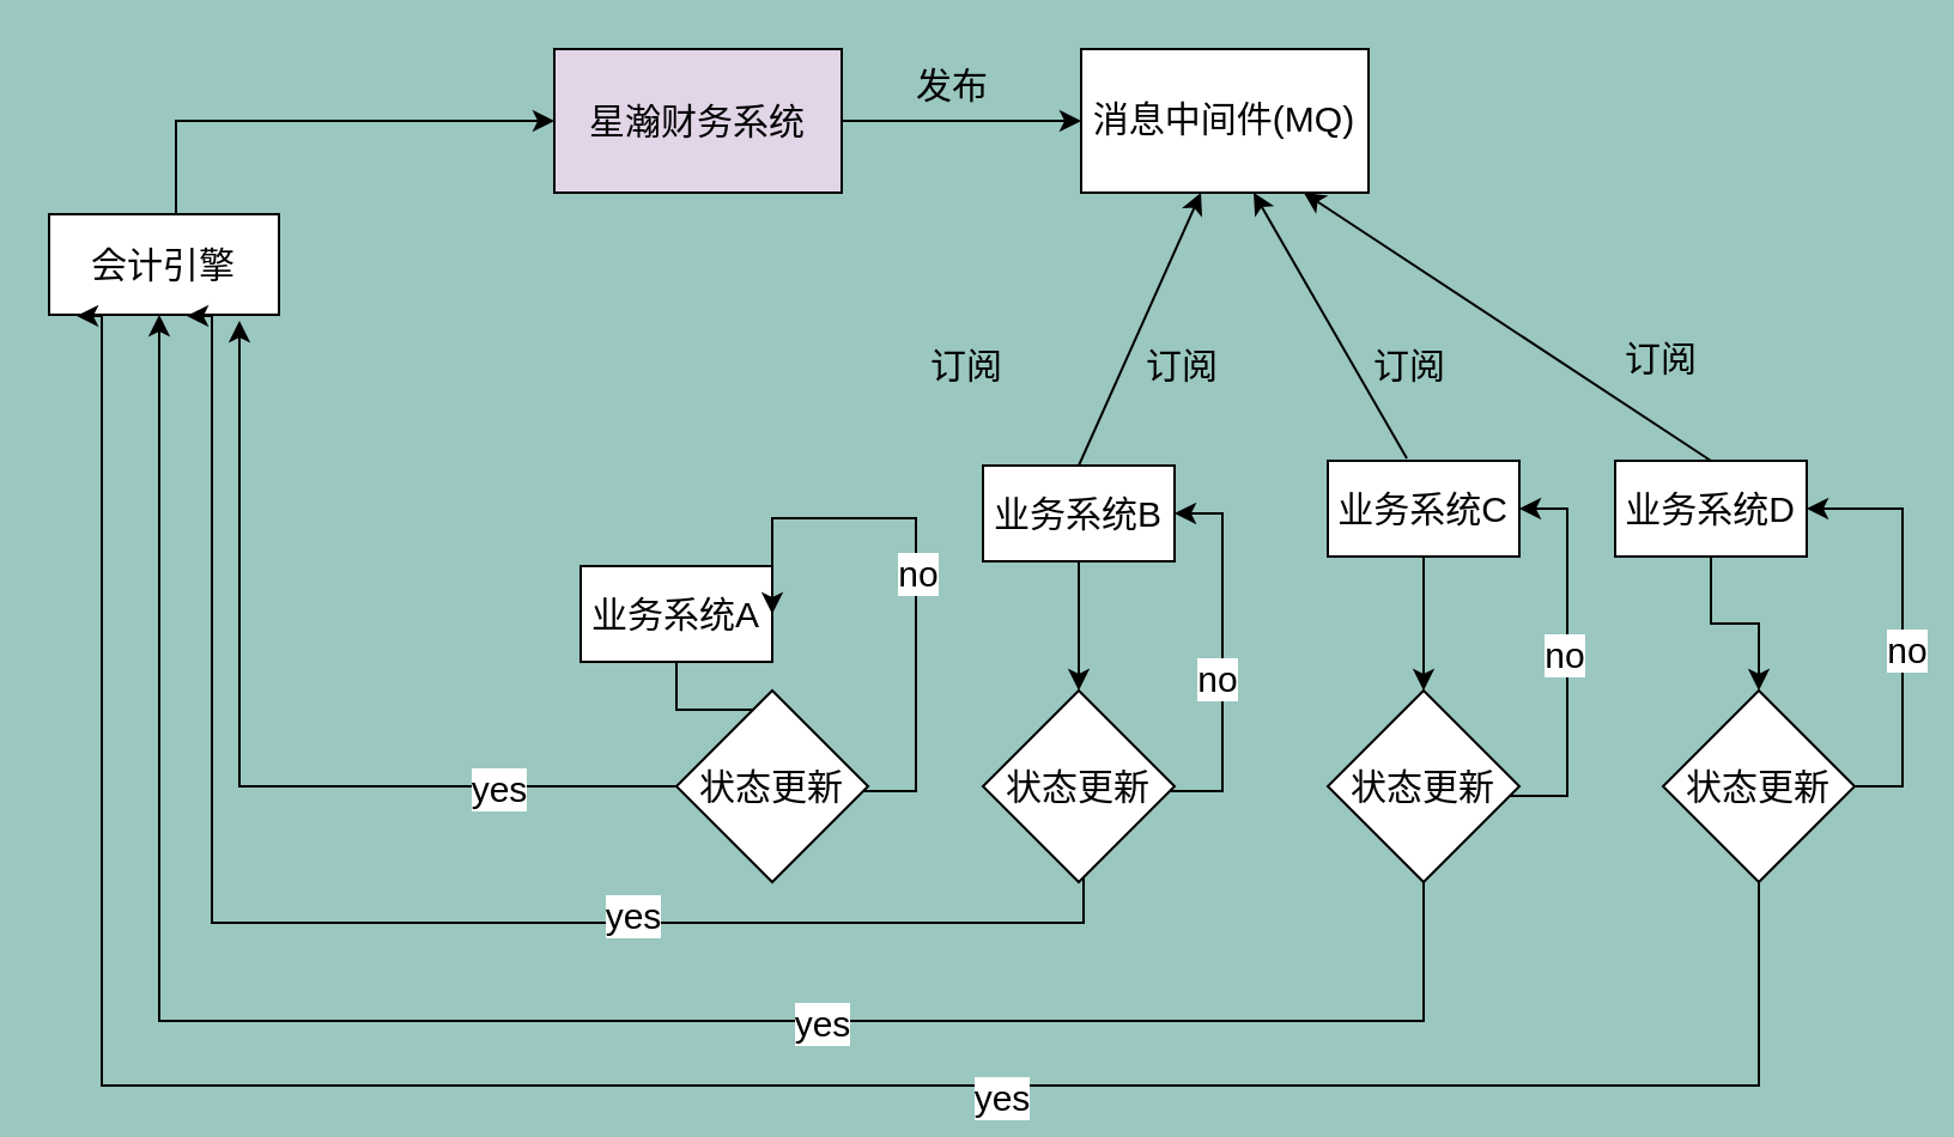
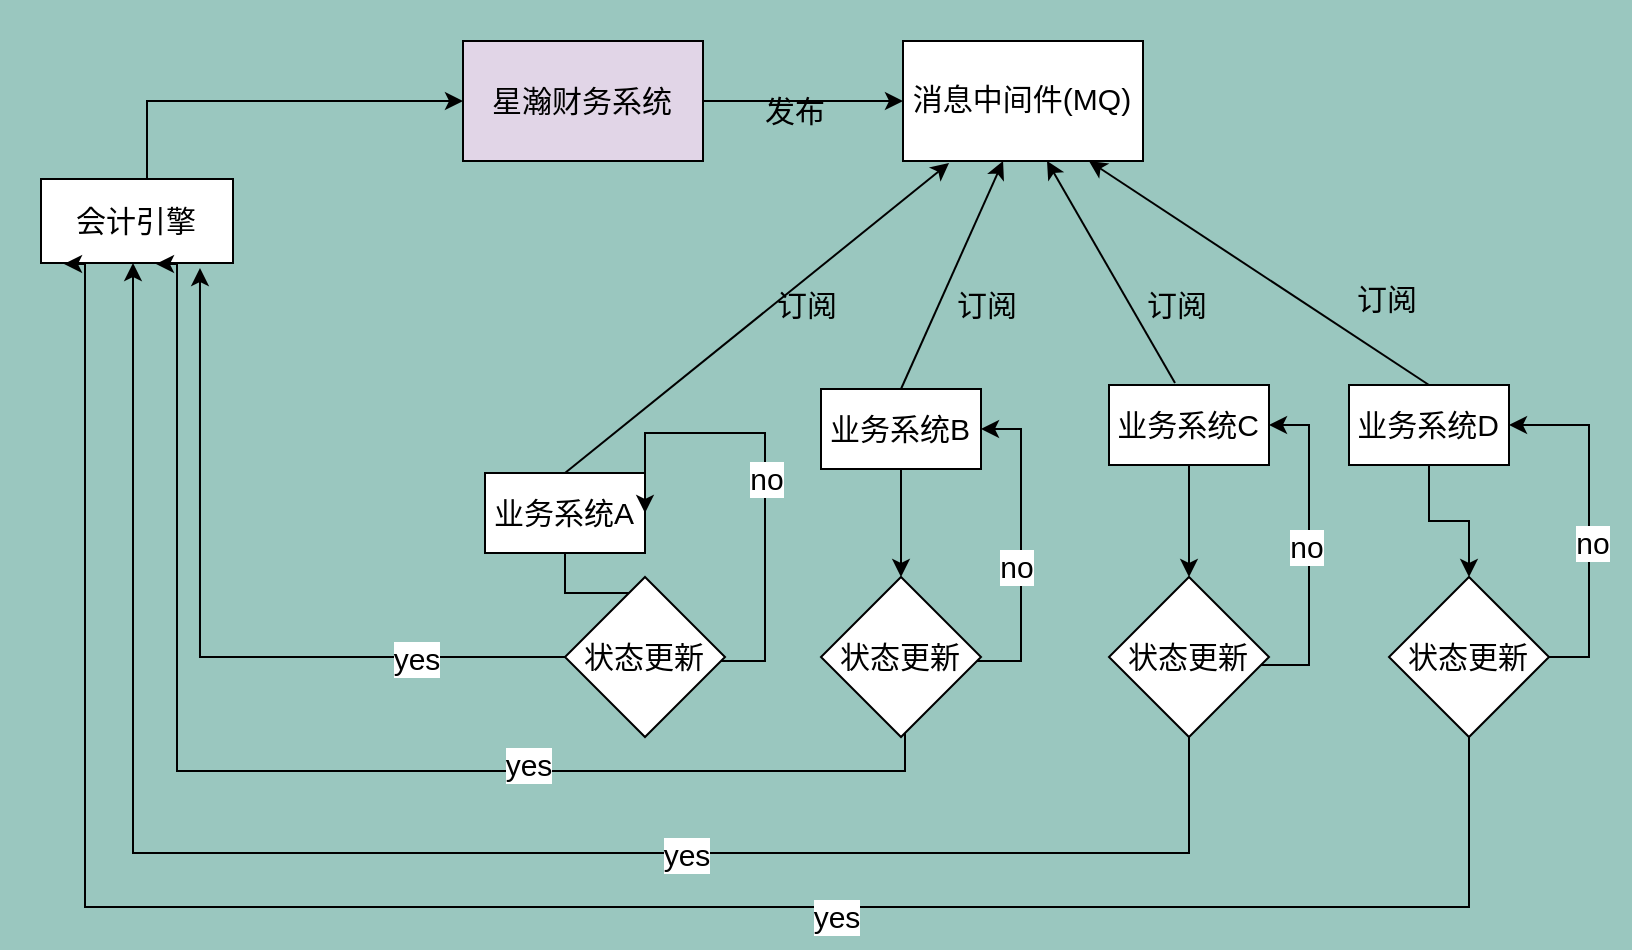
  <mxCell id="0" />
  <mxCell id="1" parent="0" />
  <mxCell id="2" style="edgeStyle=orthogonalEdgeStyle;rounded=0;orthogonalLoop=1;jettySize=auto;html=1;fontSize=12;" parent="1" source="3" edge="1"><mxGeometry relative="1" as="geometry"><mxPoint x="451" y="50" as="targetPoint" /></mxGeometry></mxCell>
  <mxCell id="3" value="&lt;font style=&quot;font-size: 15px;&quot;&gt;星瀚财务系统&lt;/font&gt;" style="rounded=0;whiteSpace=wrap;html=1;glass=0;fontSize=12;fillColor=#e1d5e7;" parent="1" vertex="1"><mxGeometry x="231" y="20" width="120" height="60" as="geometry" /></mxCell>
  <mxCell id="4" value="&lt;font style=&quot;font-size: 15px;&quot;&gt;消息中间件(MQ)&lt;/font&gt;" style="rounded=0;whiteSpace=wrap;html=1;fontSize=17;" parent="1" vertex="1"><mxGeometry x="451" y="20" width="120" height="60" as="geometry" /></mxCell>
- <mxCell id="5" value="发布" style="text;html=1;align=center;verticalAlign=middle;resizable=0;points=[];autosize=1;strokeColor=none;fillColor=none;fontSize=15;" parent="1" vertex="1"><mxGeometry x="373" y="20" width="48" height="30" as="geometry" /></mxCell>
+ <mxCell id="5" value="发布" style="text;html=1;align=center;verticalAlign=middle;resizable=0;points=[];autosize=1;strokeColor=none;fillColor=none;fontSize=15;" parent="1" vertex="1"><mxGeometry x="373" y="40" width="48" height="30" as="geometry" /></mxCell>
  <mxCell id="6" style="edgeStyle=orthogonalEdgeStyle;rounded=0;orthogonalLoop=1;jettySize=auto;html=1;entryX=0.5;entryY=0;entryDx=0;entryDy=0;" edge="1" parent="1" source="7" target="24"><mxGeometry relative="1" as="geometry"><mxPoint x="320" y="283.5" as="targetPoint" /></mxGeometry></mxCell>
  <mxCell id="7" value="&lt;font style=&quot;font-size: 15px;&quot;&gt;业务系统A&lt;/font&gt;" style="rounded=0;whiteSpace=wrap;html=1;fontSize=15;" parent="1" vertex="1"><mxGeometry x="242" y="236" width="80" height="40" as="geometry" /></mxCell>
  <mxCell id="8" style="edgeStyle=orthogonalEdgeStyle;rounded=0;orthogonalLoop=1;jettySize=auto;html=1;entryX=0.5;entryY=0;entryDx=0;entryDy=0;" edge="1" parent="1" source="9" target="27"><mxGeometry relative="1" as="geometry" /></mxCell>
  <mxCell id="9" value="&lt;font style=&quot;font-size: 15px;&quot;&gt;业务系统B&lt;/font&gt;" style="rounded=0;whiteSpace=wrap;html=1;fontSize=12;" parent="1" vertex="1"><mxGeometry x="410" y="194" width="80" height="40" as="geometry" /></mxCell>
  <mxCell id="10" style="edgeStyle=orthogonalEdgeStyle;rounded=0;orthogonalLoop=1;jettySize=auto;html=1;entryX=0.5;entryY=0;entryDx=0;entryDy=0;" edge="1" parent="1" source="11" target="32"><mxGeometry relative="1" as="geometry" /></mxCell>
  <mxCell id="11" value="&lt;font style=&quot;font-size: 15px;&quot;&gt;业务系统C&lt;/font&gt;" style="rounded=0;whiteSpace=wrap;html=1;fontSize=12;" parent="1" vertex="1"><mxGeometry x="554" y="192" width="80" height="40" as="geometry" /></mxCell>
  <mxCell id="12" style="edgeStyle=orthogonalEdgeStyle;rounded=0;orthogonalLoop=1;jettySize=auto;html=1;entryX=0.5;entryY=0;entryDx=0;entryDy=0;" edge="1" parent="1" source="13" target="35"><mxGeometry relative="1" as="geometry" /></mxCell>
  <mxCell id="13" value="&lt;font style=&quot;font-size: 15px;&quot;&gt;业务系统D&lt;/font&gt;" style="rounded=0;whiteSpace=wrap;html=1;fontSize=12;" parent="1" vertex="1"><mxGeometry x="674" y="192" width="80" height="40" as="geometry" /></mxCell>
+ <mxCell id="14" value="" style="endArrow=classic;html=1;rounded=0;exitX=0.5;exitY=0;exitDx=0;exitDy=0;entryX=0.192;entryY=1.017;entryDx=0;entryDy=0;entryPerimeter=0;fontSize=12;" parent="1" source="7" target="4" edge="1"><mxGeometry width="50" height="50" relative="1" as="geometry"><mxPoint x="481" y="110" as="sourcePoint" /><mxPoint x="471" y="90" as="targetPoint" /></mxGeometry></mxCell>
  <mxCell id="15" value="" style="endArrow=classic;html=1;rounded=0;exitX=0.5;exitY=0;exitDx=0;exitDy=0;entryX=0.417;entryY=1;entryDx=0;entryDy=0;entryPerimeter=0;fontSize=12;" parent="1" source="9" target="4" edge="1"><mxGeometry width="50" height="50" relative="1" as="geometry"><mxPoint x="321" y="190" as="sourcePoint" /><mxPoint x="501" y="90" as="targetPoint" /></mxGeometry></mxCell>
  <mxCell id="16" value="" style="endArrow=classic;html=1;rounded=0;entryX=0.6;entryY=1.017;entryDx=0;entryDy=0;entryPerimeter=0;fontSize=12;" parent="1" edge="1"><mxGeometry width="50" height="50" relative="1" as="geometry"><mxPoint x="587" y="191" as="sourcePoint" /><mxPoint x="523" y="80" as="targetPoint" /></mxGeometry></mxCell>
  <mxCell id="17" value="" style="endArrow=classic;html=1;rounded=0;exitX=0.5;exitY=0;exitDx=0;exitDy=0;entryX=0.858;entryY=1.05;entryDx=0;entryDy=0;entryPerimeter=0;fontSize=12;" parent="1" edge="1" source="13"><mxGeometry width="50" height="50" relative="1" as="geometry"><mxPoint x="661" y="177" as="sourcePoint" /><mxPoint x="543.96" y="80" as="targetPoint" /></mxGeometry></mxCell>
  <mxCell id="18" value="订阅" style="text;html=1;align=center;verticalAlign=middle;resizable=0;points=[];autosize=1;strokeColor=none;fillColor=none;fontSize=15;" parent="1" vertex="1"><mxGeometry x="379" y="137" width="48" height="30" as="geometry" /></mxCell>
  <mxCell id="19" value="订阅" style="text;html=1;align=center;verticalAlign=middle;resizable=0;points=[];autosize=1;strokeColor=none;fillColor=none;fontSize=15;" parent="1" vertex="1"><mxGeometry x="469" y="137" width="48" height="30" as="geometry" /></mxCell>
  <mxCell id="20" value="订阅" style="text;html=1;align=center;verticalAlign=middle;resizable=0;points=[];autosize=1;strokeColor=none;fillColor=none;fontSize=15;" parent="1" vertex="1"><mxGeometry x="564" y="137" width="48" height="30" as="geometry" /></mxCell>
  <mxCell id="21" value="订阅" style="text;html=1;align=center;verticalAlign=middle;resizable=0;points=[];autosize=1;strokeColor=none;fillColor=none;fontSize=15;" parent="1" vertex="1"><mxGeometry x="669" y="134" width="48" height="30" as="geometry" /></mxCell>
  <mxCell id="22" style="edgeStyle=orthogonalEdgeStyle;rounded=0;orthogonalLoop=1;jettySize=auto;html=1;entryX=1;entryY=0.5;entryDx=0;entryDy=0;" edge="1" parent="1" source="24" target="7"><mxGeometry relative="1" as="geometry"><Array as="points"><mxPoint x="382" y="330" /><mxPoint x="382" y="216" /></Array></mxGeometry></mxCell>
  <mxCell id="23" value="&lt;font style=&quot;font-size: 15px;&quot;&gt;no&lt;/font&gt;" style="edgeLabel;html=1;align=center;verticalAlign=middle;resizable=0;points=[];" vertex="1" connectable="0" parent="22"><mxGeometry x="-0.038" y="1" relative="1" as="geometry"><mxPoint x="1" as="offset" /></mxGeometry></mxCell>
  <mxCell id="24" value="&lt;font style=&quot;font-size: 15px;&quot;&gt;状态更新&lt;/font&gt;" style="rhombus;whiteSpace=wrap;html=1;" vertex="1" parent="1"><mxGeometry x="282" y="288" width="80" height="80" as="geometry" /></mxCell>
  <mxCell id="25" style="edgeStyle=orthogonalEdgeStyle;rounded=0;orthogonalLoop=1;jettySize=auto;html=1;entryX=1;entryY=0.5;entryDx=0;entryDy=0;" edge="1" parent="1" source="27" target="9"><mxGeometry relative="1" as="geometry"><Array as="points"><mxPoint x="510" y="330" /><mxPoint x="510" y="214" /></Array></mxGeometry></mxCell>
  <mxCell id="26" value="&lt;font style=&quot;font-size: 15px;&quot;&gt;no&lt;/font&gt;" style="edgeLabel;html=1;align=center;verticalAlign=middle;resizable=0;points=[];" vertex="1" connectable="0" parent="25"><mxGeometry x="-0.114" y="4" relative="1" as="geometry"><mxPoint x="1" as="offset" /></mxGeometry></mxCell>
  <mxCell id="27" value="&lt;font style=&quot;font-size: 15px;&quot;&gt;状态更新&lt;/font&gt;" style="rhombus;whiteSpace=wrap;html=1;" vertex="1" parent="1"><mxGeometry x="410" y="288" width="80" height="80" as="geometry" /></mxCell>
  <mxCell id="28" style="edgeStyle=orthogonalEdgeStyle;rounded=0;orthogonalLoop=1;jettySize=auto;html=1;" edge="1" parent="1" source="32" target="37"><mxGeometry relative="1" as="geometry"><mxPoint x="12.5" y="193" as="targetPoint" /><Array as="points"><mxPoint x="594" y="426" /><mxPoint x="66" y="426" /></Array></mxGeometry></mxCell>
  <mxCell id="29" value="&lt;font style=&quot;font-size: 15px;&quot;&gt;yes&lt;/font&gt;" style="edgeLabel;html=1;align=center;verticalAlign=middle;resizable=0;points=[];" vertex="1" connectable="0" parent="28"><mxGeometry x="-0.293" relative="1" as="geometry"><mxPoint x="1" as="offset" /></mxGeometry></mxCell>
  <mxCell id="30" style="edgeStyle=orthogonalEdgeStyle;rounded=0;orthogonalLoop=1;jettySize=auto;html=1;entryX=1;entryY=0.5;entryDx=0;entryDy=0;" edge="1" parent="1" source="32" target="11"><mxGeometry relative="1" as="geometry"><Array as="points"><mxPoint x="654" y="332" /><mxPoint x="654" y="212" /></Array></mxGeometry></mxCell>
  <mxCell id="31" value="&lt;font style=&quot;font-size: 15px;&quot;&gt;no&lt;/font&gt;" style="edgeLabel;html=1;align=center;verticalAlign=middle;resizable=0;points=[];" vertex="1" connectable="0" parent="30"><mxGeometry x="0.024" y="3" relative="1" as="geometry"><mxPoint x="1" as="offset" /></mxGeometry></mxCell>
  <mxCell id="32" value="&lt;font style=&quot;font-size: 15px;&quot;&gt;状态更新&lt;/font&gt;" style="rhombus;whiteSpace=wrap;html=1;" vertex="1" parent="1"><mxGeometry x="554" y="288" width="80" height="80" as="geometry" /></mxCell>
  <mxCell id="33" style="edgeStyle=orthogonalEdgeStyle;rounded=0;orthogonalLoop=1;jettySize=auto;html=1;entryX=1;entryY=0.5;entryDx=0;entryDy=0;" edge="1" parent="1" source="35" target="13"><mxGeometry relative="1" as="geometry"><Array as="points"><mxPoint x="794" y="328" /><mxPoint x="794" y="212" /></Array></mxGeometry></mxCell>
  <mxCell id="34" value="&lt;font style=&quot;font-size: 15px;&quot;&gt;no&lt;/font&gt;" style="edgeLabel;html=1;align=center;verticalAlign=middle;resizable=0;points=[];" vertex="1" connectable="0" parent="33"><mxGeometry x="-0.179" y="-1" relative="1" as="geometry"><mxPoint y="-6" as="offset" /></mxGeometry></mxCell>
  <mxCell id="35" value="&lt;font style=&quot;font-size: 15px;&quot;&gt;状态更新&lt;/font&gt;" style="rhombus;whiteSpace=wrap;html=1;" vertex="1" parent="1"><mxGeometry x="694" y="288" width="80" height="80" as="geometry" /></mxCell>
  <mxCell id="36" style="edgeStyle=orthogonalEdgeStyle;rounded=0;orthogonalLoop=1;jettySize=auto;html=1;entryX=0;entryY=0.5;entryDx=0;entryDy=0;" edge="1" parent="1" source="37" target="3"><mxGeometry relative="1" as="geometry"><Array as="points"><mxPoint x="73" y="50" /></Array></mxGeometry></mxCell>
  <mxCell id="37" value="&lt;font style=&quot;font-size: 15px;&quot;&gt;会计引擎&lt;/font&gt;" style="rounded=0;whiteSpace=wrap;html=1;" vertex="1" parent="1"><mxGeometry x="20" y="89" width="96" height="42" as="geometry" /></mxCell>
  <mxCell id="38" style="edgeStyle=orthogonalEdgeStyle;rounded=0;orthogonalLoop=1;jettySize=auto;html=1;entryX=0.599;entryY=1.012;entryDx=0;entryDy=0;entryPerimeter=0;" edge="1" parent="1" source="27" target="37"><mxGeometry relative="1" as="geometry"><Array as="points"><mxPoint x="452" y="385" /><mxPoint x="88" y="385" /></Array></mxGeometry></mxCell>
  <mxCell id="39" value="&lt;font style=&quot;font-size: 15px;&quot;&gt;yes&lt;/font&gt;" style="edgeLabel;html=1;align=center;verticalAlign=middle;resizable=0;points=[];" vertex="1" connectable="0" parent="38"><mxGeometry x="-0.427" y="3" relative="1" as="geometry"><mxPoint x="-23" y="-7" as="offset" /></mxGeometry></mxCell>
  <mxCell id="40" style="edgeStyle=orthogonalEdgeStyle;rounded=0;orthogonalLoop=1;jettySize=auto;html=1;entryX=0.12;entryY=1.012;entryDx=0;entryDy=0;entryPerimeter=0;" edge="1" parent="1" source="35" target="37"><mxGeometry relative="1" as="geometry"><Array as="points"><mxPoint x="734" y="453" /><mxPoint x="42" y="453" /></Array></mxGeometry></mxCell>
  <mxCell id="41" value="&lt;font style=&quot;font-size: 15px;&quot;&gt;yes&lt;/font&gt;" style="edgeLabel;html=1;align=center;verticalAlign=middle;resizable=0;points=[];" vertex="1" connectable="0" parent="40"><mxGeometry x="-0.453" y="5" relative="1" as="geometry"><mxPoint x="-99" y="-1" as="offset" /></mxGeometry></mxCell>
  <mxCell id="42" style="edgeStyle=orthogonalEdgeStyle;rounded=0;orthogonalLoop=1;jettySize=auto;html=1;entryX=0.828;entryY=1.06;entryDx=0;entryDy=0;entryPerimeter=0;" edge="1" parent="1" source="24" target="37"><mxGeometry relative="1" as="geometry" /></mxCell>
  <mxCell id="43" value="&lt;font style=&quot;font-size: 15px;&quot;&gt;yes&lt;/font&gt;" style="edgeLabel;html=1;align=center;verticalAlign=middle;resizable=0;points=[];" vertex="1" connectable="0" parent="42"><mxGeometry x="-0.605" y="5" relative="1" as="geometry"><mxPoint x="-1" y="-5" as="offset" /></mxGeometry></mxCell>
